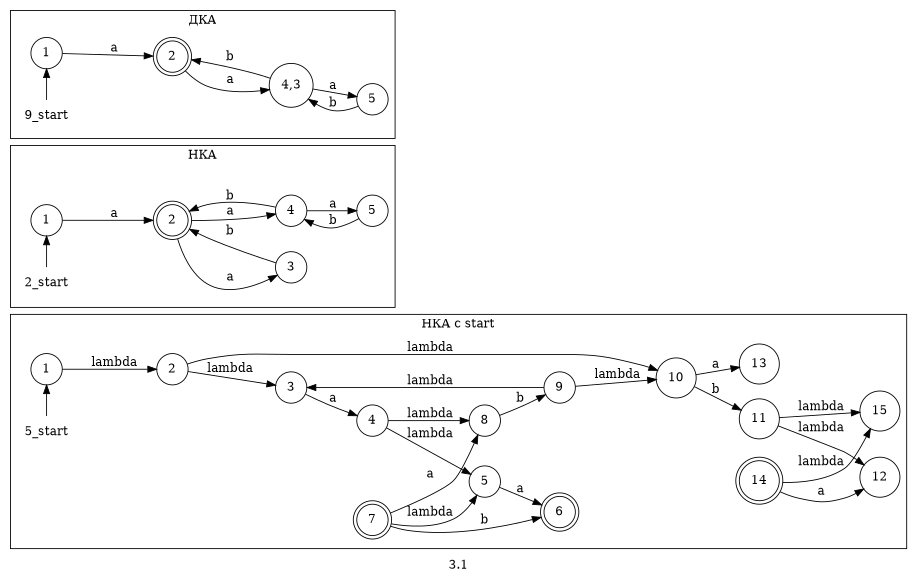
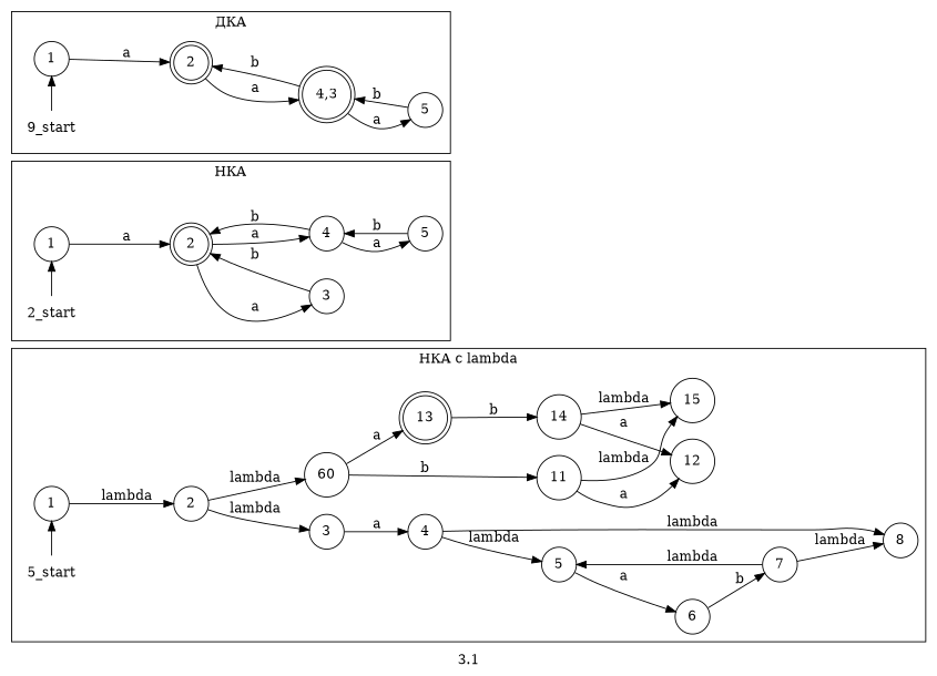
  digraph {
    label=3.1
    rankdir=LR
    node [shape=circle]
    n1 [label="5_start" shape=none]
    n2 [label=1]
    n3 [label=2]
    n4 [label=3]
-   n5 [label=10]
+   n5 [label=60]
    n6 [label=4]
    n7 [label=5]
    n8 [label=8]
-   n9 [label=6 shape=doublecircle]
-   n10 [label=7 shape=doublecircle]
-   n11 [label=9]
+   n9 [label=6]
+   n10 [label=7]
    n12 [label=11]
    n13 [label=12]
    n14 [label=15]
-   n15 [label=13]
-   n16 [label=14 shape=doublecircle]
+   n15 [label=13 shape=doublecircle]
+   n16 [label=14]
    "2_start" [shape=none]
    n18 [label=1]
    n19 [label=2 shape=doublecircle]
    n20 [label=3]
    n21 [label=4]
    n22 [label=5]
    n23 [label="9_start" shape=none]
    n24 [label=1]
    n25 [label=2 shape=doublecircle]
-   n26 [label="4,3"]
+   n26 [label="4,3" shape=doublecircle]
    n27 [label=5]
    subgraph cluster_1 {
-     label="НКА с start"
+     label="НКА с lambda"
      n3
      n4
      n5
      n6
      n7
      n8
      n9
      n10
-     n11
      n12
      n13
      n14
      n15
      n16
      subgraph sub_2 {
        label="НКА с lambda"
        rank=same
        n1
        n2
      }
    }
    subgraph cluster_3 {
      label="НКА"
      n19
      n20
      n21
      n22
      subgraph sub_4 {
        label="НКА"
        rank=same
        "2_start"
        n18
      }
    }
    subgraph cluster_5 {
      label="ДКА"
      n25
      n26
      n27
      subgraph sub_6 {
        label="ДКА"
        rank=same
        n23
        n24
      }
    }
    n1 -> n2
    n2 -> n3 [label=lambda]
    n3 -> n4 [label=lambda]
    n3 -> n5 [label=lambda]
    n4 -> n6 [label=a]
    n5 -> n12 [label=b]
    n5 -> n15 [label=a]
    n6 -> n7 [label=lambda]
    n6 -> n8 [label=lambda]
    n7 -> n9 [label=a]
-   n8 -> n11 [label=b]
-   n10 -> n9 [label=b]
+   n9 -> n10 [label=b]
    n10 -> n7 [label=lambda]
-   n10 -> n8 [label=a]
-   n11 -> n4 [label=lambda]
-   n11 -> n5 [label=lambda]
-   n12 -> n13 [label=lambda]
+   n10 -> n8 [label=lambda]
+   n12 -> n13 [label=a]
    n12 -> n14 [label=lambda]
+   n15 -> n16 [label=b]
    n16 -> n13 [label=a]
    n16 -> n14 [label=lambda]
    "2_start" -> n18
    n18 -> n19 [label=a]
    n19 -> n20 [label=a]
    n19 -> n21 [label=a]
    n20 -> n19 [label=b]
    n21 -> n19 [label=b]
    n21 -> n22 [label=a]
    n22 -> n21 [label=b]
    n23 -> n24
    n24 -> n25 [label=a]
    n25 -> n26 [label=a]
    n26 -> n25 [label=b]
    n26 -> n27 [label=a]
    n27 -> n26 [label=b]
  }
